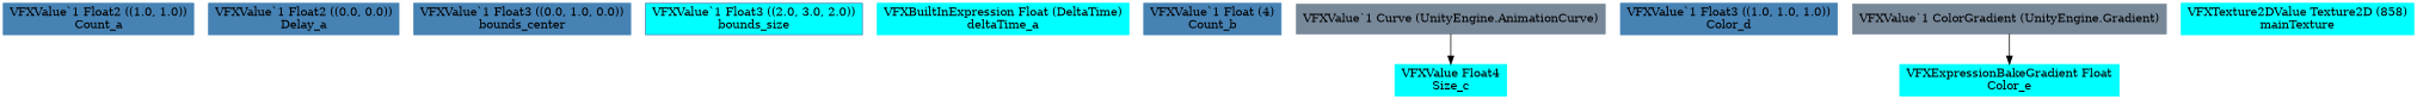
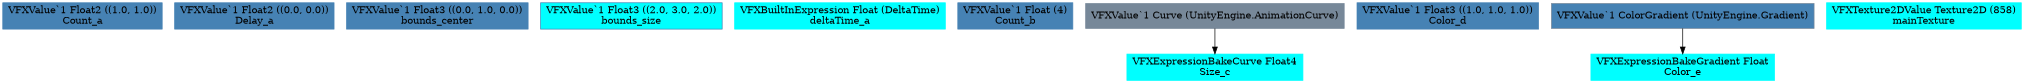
  digraph {
    node [color=steelblue shape=box style=filled]
    n1 [label="VFXValue`1 Float2 ((1.0, 1.0))\nCount_a"]
    n2 [label="VFXValue`1 Float2 ((0.0, 0.0))\nDelay_a"]
    n3 [label="VFXValue`1 Float3 ((0.0, 1.0, 0.0))\nbounds_center"]
    n4 [fillcolor=cyan label="VFXValue`1 Float3 ((2.0, 3.0, 2.0))\nbounds_size"]
    n5 [color=cyan label="VFXBuiltInExpression Float (DeltaTime)\ndeltaTime_a"]
    n6 [label="VFXValue`1 Float (4)\nCount_b"]
-   n7 [color=cyan label="VFXValue Float4\nSize_c"]
+   n7 [color=cyan label="VFXExpressionBakeCurve Float4\nSize_c"]
    n8 [color=lightslategray label="VFXValue`1 Curve (UnityEngine.AnimationCurve)"]
    n9 [label="VFXValue`1 Float3 ((1.0, 1.0, 1.0))\nColor_d"]
    n10 [color=cyan label="VFXExpressionBakeGradient Float\nColor_e"]
-   n11 [color=lightslategray label="VFXValue`1 ColorGradient (UnityEngine.Gradient)"]
+   n11 [color=lightslategray label="VFXValue`1 ColorGradient (UnityEngine.Gradient)" fillcolor=steelblue]
    n12 [color=cyan label="VFXTexture2DValue Texture2D (858)\nmainTexture"]
    n8 -> n7
    n11 -> n10
  }
